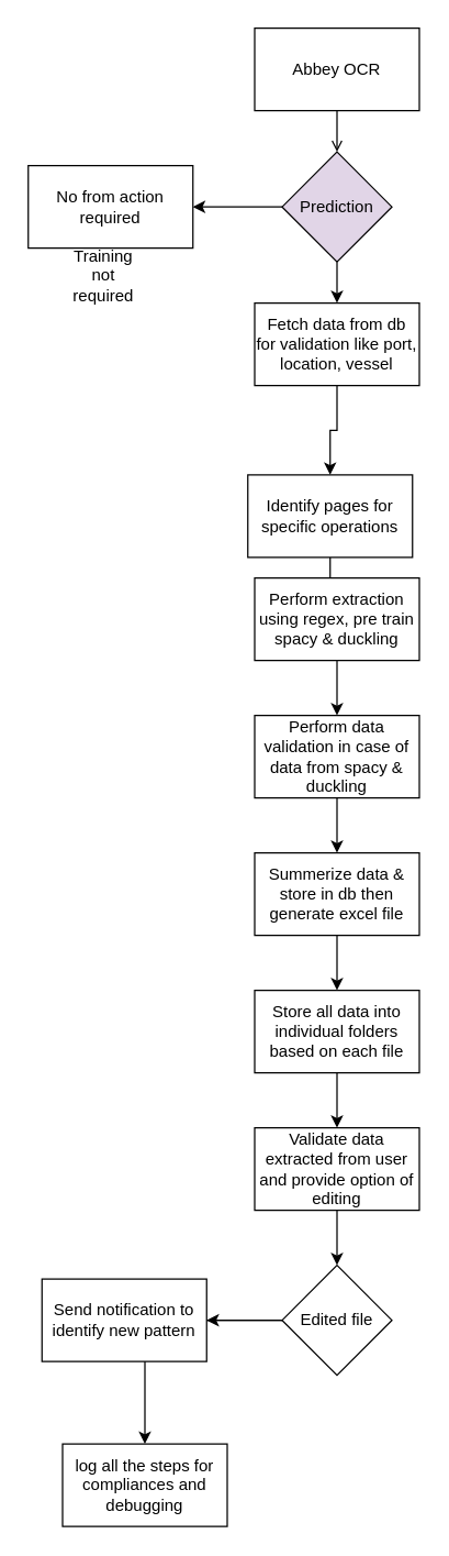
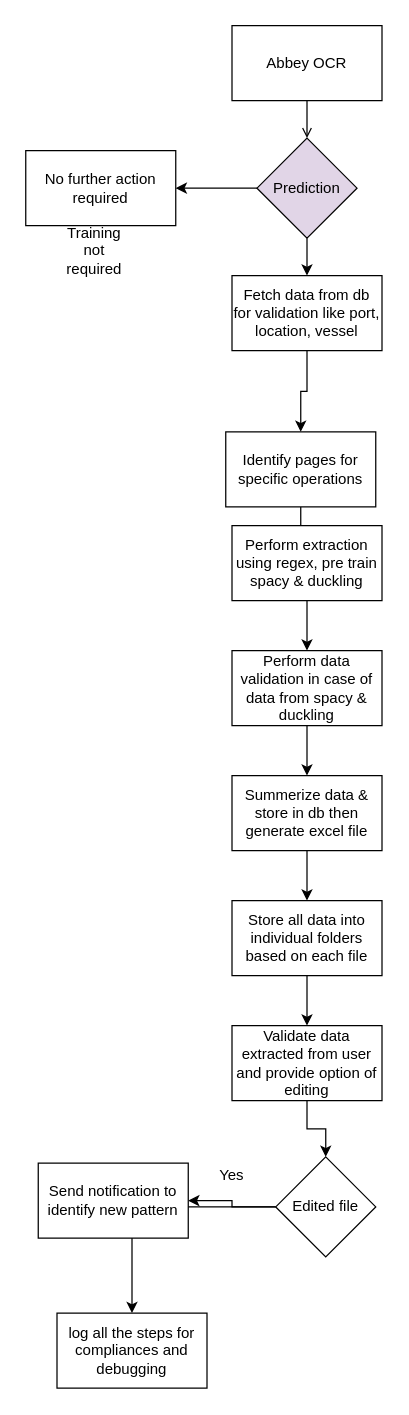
  <mxCell id="0" />
  <mxCell id="1" parent="0" />
  <mxCell id="2" value="" style="edgeStyle=orthogonalEdgeStyle;rounded=0;orthogonalLoop=1;jettySize=auto;html=1;endArrow=open;" parent="1" source="3" target="6" edge="1"><mxGeometry relative="1" as="geometry" /></mxCell>
  <mxCell id="3" value="Abbey OCR" style="rounded=0;whiteSpace=wrap;html=1;" parent="1" vertex="1"><mxGeometry x="185" y="20" width="120" height="60" as="geometry" /></mxCell>
  <mxCell id="4" style="edgeStyle=orthogonalEdgeStyle;rounded=0;orthogonalLoop=1;jettySize=auto;html=1;entryX=1;entryY=0.5;entryDx=0;entryDy=0;" parent="1" source="6" edge="1"><mxGeometry relative="1" as="geometry"><mxPoint x="140" y="150" as="targetPoint" /></mxGeometry></mxCell>
  <mxCell id="5" style="edgeStyle=orthogonalEdgeStyle;rounded=0;orthogonalLoop=1;jettySize=auto;html=1;exitX=0.5;exitY=1;exitDx=0;exitDy=0;entryX=0.5;entryY=0;entryDx=0;entryDy=0;" edge="1" parent="1" source="6" target="14"><mxGeometry relative="1" as="geometry" /></mxCell>
  <mxCell id="6" value="Prediction" style="rhombus;whiteSpace=wrap;html=1;fillColor=#e1d5e7;" parent="1" vertex="1"><mxGeometry x="205" y="110" width="80" height="80" as="geometry" /></mxCell>
  <mxCell id="7" value="" style="edgeStyle=orthogonalEdgeStyle;rounded=0;orthogonalLoop=1;jettySize=auto;html=1;" parent="1" edge="1"><mxGeometry relative="1" as="geometry"><mxPoint x="80" y="220" as="targetPoint" /></mxGeometry></mxCell>
  <mxCell id="8" value="Training not required" style="text;html=1;strokeColor=none;fillColor=none;align=center;verticalAlign=middle;whiteSpace=wrap;rounded=0;" parent="1" vertex="1"><mxGeometry x="55" y="190" width="40" height="20" as="geometry" /></mxCell>
  <mxCell id="9" value="" style="edgeStyle=orthogonalEdgeStyle;rounded=0;orthogonalLoop=1;jettySize=auto;html=1;" parent="1" edge="1"><mxGeometry relative="1" as="geometry"><mxPoint x="80" y="280" as="sourcePoint" /></mxGeometry></mxCell>
  <mxCell id="10" value="" style="edgeStyle=orthogonalEdgeStyle;rounded=0;orthogonalLoop=1;jettySize=auto;html=1;" parent="1" edge="1"><mxGeometry relative="1" as="geometry"><mxPoint x="80" y="380" as="sourcePoint" /></mxGeometry></mxCell>
  <mxCell id="11" style="edgeStyle=orthogonalEdgeStyle;rounded=0;orthogonalLoop=1;jettySize=auto;html=1;entryX=0.5;entryY=0;entryDx=0;entryDy=0;" parent="1" edge="1"><mxGeometry relative="1" as="geometry"><mxPoint x="40" y="460" as="sourcePoint" /></mxGeometry></mxCell>
  <mxCell id="12" style="edgeStyle=orthogonalEdgeStyle;rounded=0;orthogonalLoop=1;jettySize=auto;html=1;entryX=0.5;entryY=0;entryDx=0;entryDy=0;" parent="1" edge="1"><mxGeometry relative="1" as="geometry"><mxPoint x="120" y="460" as="sourcePoint" /></mxGeometry></mxCell>
  <mxCell id="13" value="" style="edgeStyle=orthogonalEdgeStyle;rounded=0;orthogonalLoop=1;jettySize=auto;html=1;" parent="1" source="14" target="16" edge="1"><mxGeometry relative="1" as="geometry" /></mxCell>
  <mxCell id="14" value="Fetch data from db for validation like port, location, vessel" style="rounded=0;whiteSpace=wrap;html=1;" parent="1" vertex="1"><mxGeometry x="185" y="220" width="120" height="60" as="geometry" /></mxCell>
  <mxCell id="15" value="" style="edgeStyle=orthogonalEdgeStyle;rounded=0;orthogonalLoop=1;jettySize=auto;html=1;" parent="1" source="16" target="18" edge="1"><mxGeometry relative="1" as="geometry" /></mxCell>
  <mxCell id="16" value="&lt;div&gt;Identify pages for specific operations&lt;/div&gt;" style="rounded=0;whiteSpace=wrap;html=1;" parent="1" vertex="1"><mxGeometry x="180" y="345" width="120" height="60" as="geometry" /></mxCell>
  <mxCell id="17" value="" style="edgeStyle=orthogonalEdgeStyle;rounded=0;orthogonalLoop=1;jettySize=auto;html=1;" parent="1" source="18" target="20" edge="1"><mxGeometry relative="1" as="geometry" /></mxCell>
  <mxCell id="18" value="Perform extraction using regex, pre train spacy &amp;amp; duckling" style="rounded=0;whiteSpace=wrap;html=1;" parent="1" vertex="1"><mxGeometry x="185" y="420" width="120" height="60" as="geometry" /></mxCell>
  <mxCell id="19" style="edgeStyle=orthogonalEdgeStyle;rounded=0;orthogonalLoop=1;jettySize=auto;html=1;entryX=0.5;entryY=0;entryDx=0;entryDy=0;" parent="1" source="20" target="22" edge="1"><mxGeometry relative="1" as="geometry" /></mxCell>
  <mxCell id="20" value="Perform data validation in case of data from spacy &amp;amp; duckling" style="rounded=0;whiteSpace=wrap;html=1;" parent="1" vertex="1"><mxGeometry x="185" y="520" width="120" height="60" as="geometry" /></mxCell>
  <mxCell id="21" value="" style="edgeStyle=orthogonalEdgeStyle;rounded=0;orthogonalLoop=1;jettySize=auto;html=1;" parent="1" source="22" target="24" edge="1"><mxGeometry relative="1" as="geometry" /></mxCell>
  <mxCell id="22" value="Summerize data &amp;amp; store in db then generate excel file" style="rounded=0;whiteSpace=wrap;html=1;" parent="1" vertex="1"><mxGeometry x="185" y="620" width="120" height="60" as="geometry" /></mxCell>
  <mxCell id="23" value="" style="edgeStyle=orthogonalEdgeStyle;rounded=0;orthogonalLoop=1;jettySize=auto;html=1;" parent="1" source="24" target="26" edge="1"><mxGeometry relative="1" as="geometry" /></mxCell>
  <mxCell id="24" value="Store all data into individual folders based on each file" style="rounded=0;whiteSpace=wrap;html=1;" parent="1" vertex="1"><mxGeometry x="185" y="720" width="120" height="60" as="geometry" /></mxCell>
  <mxCell id="25" value="" style="edgeStyle=orthogonalEdgeStyle;rounded=0;orthogonalLoop=1;jettySize=auto;html=1;" parent="1" source="26" target="29" edge="1"><mxGeometry relative="1" as="geometry" /></mxCell>
  <mxCell id="26" value="Validate data extracted from user and provide option of editing" style="rounded=0;whiteSpace=wrap;html=1;" parent="1" vertex="1"><mxGeometry x="185" y="820" width="120" height="60" as="geometry" /></mxCell>
  <mxCell id="27" value="" style="edgeStyle=orthogonalEdgeStyle;rounded=0;orthogonalLoop=1;jettySize=auto;html=1;" parent="1" source="29" target="30" edge="1"><mxGeometry relative="1" as="geometry" /></mxCell>
  <mxCell id="28" value="" style="edgeStyle=orthogonalEdgeStyle;rounded=0;orthogonalLoop=1;jettySize=auto;html=1;" edge="1" parent="1" source="29" target="32"><mxGeometry relative="1" as="geometry" /></mxCell>
- <mxCell id="29" value="Edited file" style="rhombus;whiteSpace=wrap;html=1;" parent="1" vertex="1"><mxGeometry x="205" y="920" width="80" height="80" as="geometry" /></mxCell>
+ <mxCell id="29" value="Edited file" style="rhombus;whiteSpace=wrap;html=1;" parent="1" vertex="1"><mxGeometry x="220" y="925" width="80" height="80" as="geometry" /></mxCell>
  <mxCell id="30" value="log all the steps for compliances and debugging" style="rounded=0;whiteSpace=wrap;html=1;" parent="1" vertex="1"><mxGeometry x="45" y="1050" width="120" height="60" as="geometry" /></mxCell>
- <mxCell id="31" value="&lt;div&gt;No from action required&lt;/div&gt;" style="rounded=0;whiteSpace=wrap;html=1;" vertex="1" parent="1"><mxGeometry x="20" y="120" width="120" height="60" as="geometry" /></mxCell>
+ <mxCell id="31" value="&lt;div&gt;No further action required&lt;/div&gt;" style="rounded=0;whiteSpace=wrap;html=1;" vertex="1" parent="1"><mxGeometry x="20" y="120" width="120" height="60" as="geometry" /></mxCell>
  <mxCell id="32" value="Send notification to identify new pattern" style="rounded=0;whiteSpace=wrap;html=1;" vertex="1" parent="1"><mxGeometry x="30" y="930" width="120" height="60" as="geometry" /></mxCell>
+ <mxCell id="33" value="Yes" style="text;html=1;strokeColor=none;fillColor=none;align=center;verticalAlign=middle;whiteSpace=wrap;rounded=0;" vertex="1" parent="1"><mxGeometry x="165" y="930" width="40" height="20" as="geometry" /></mxCell>
